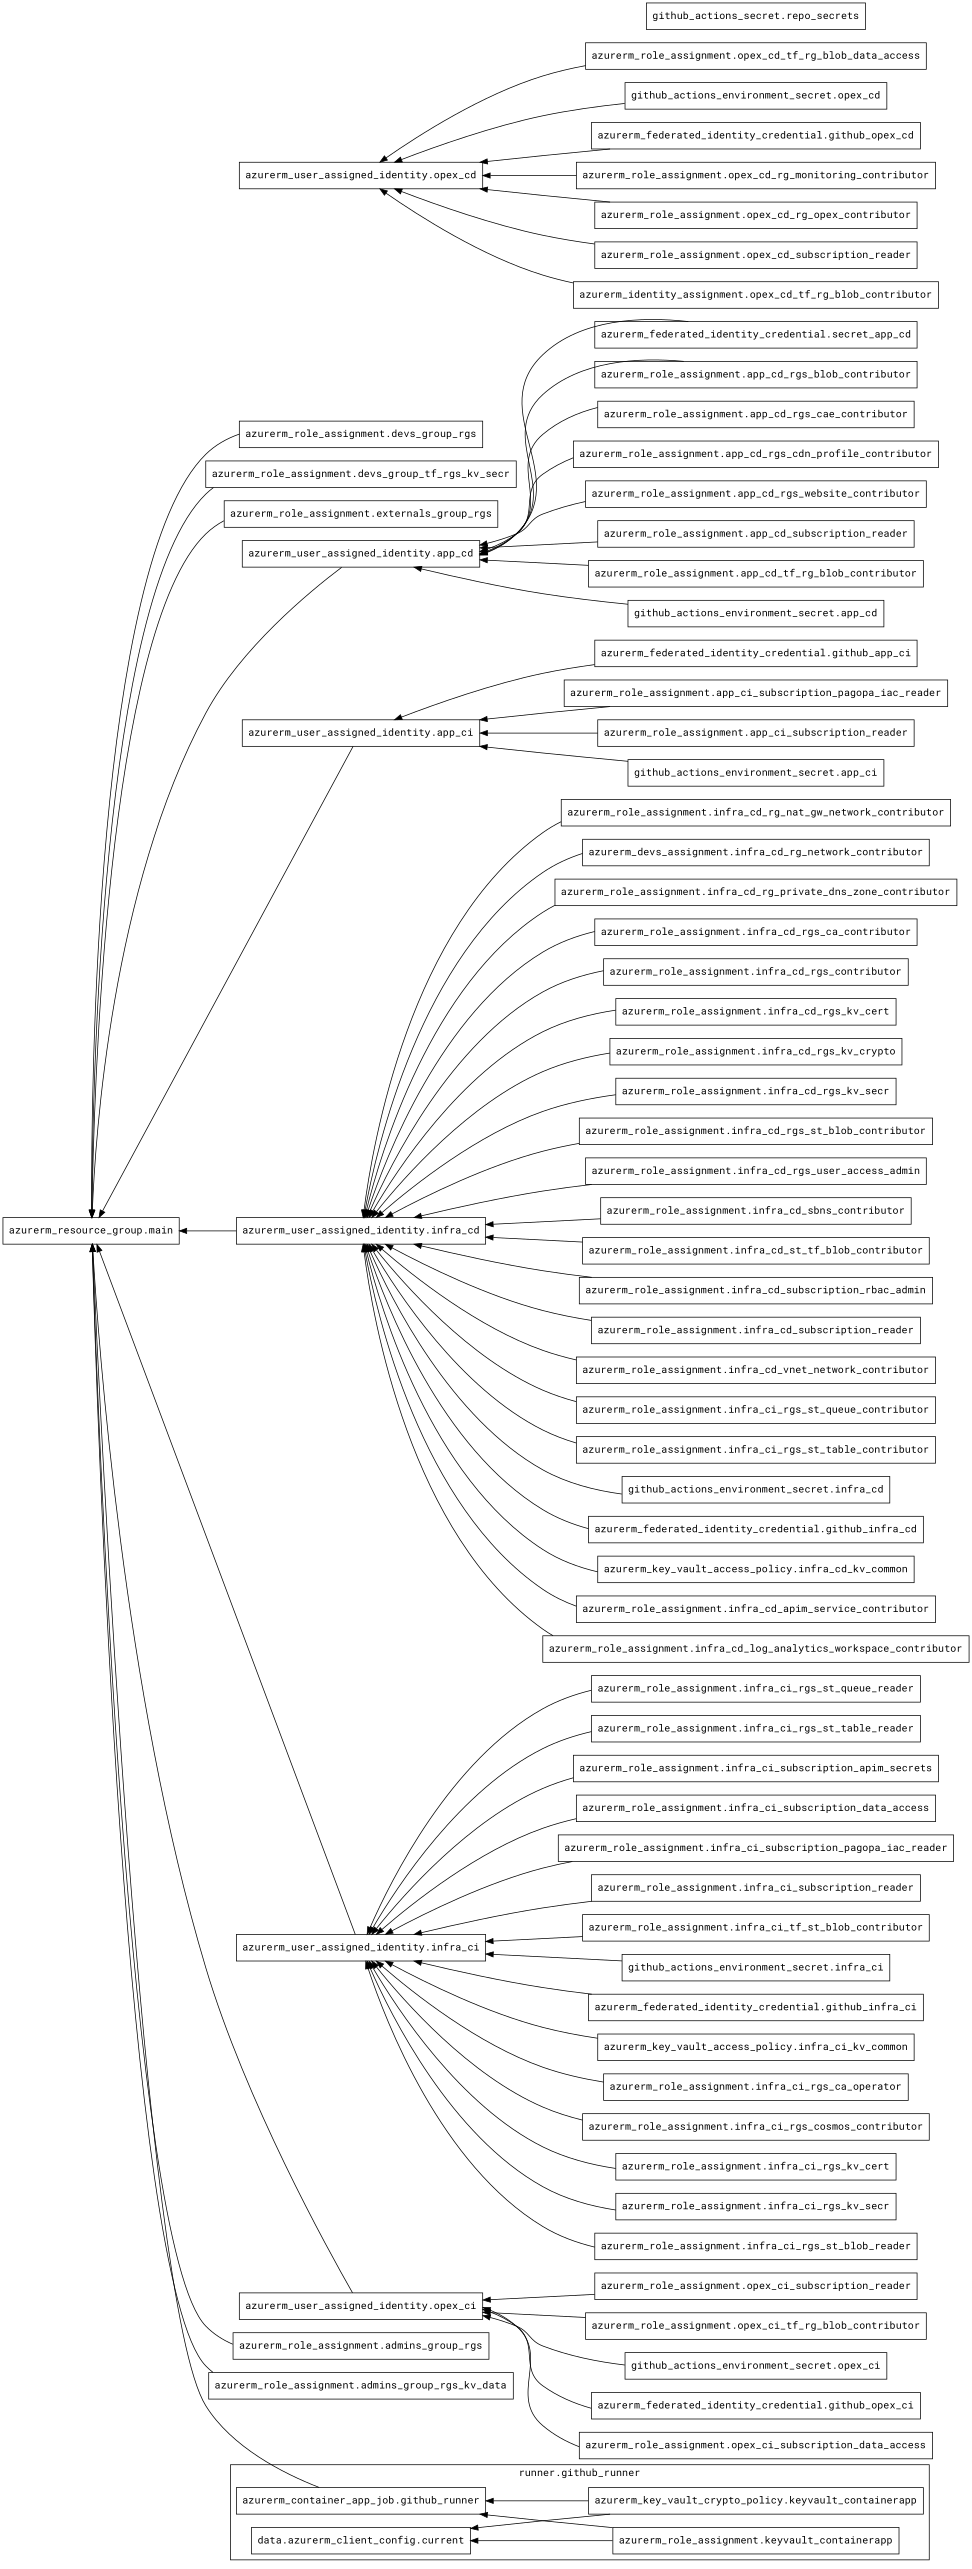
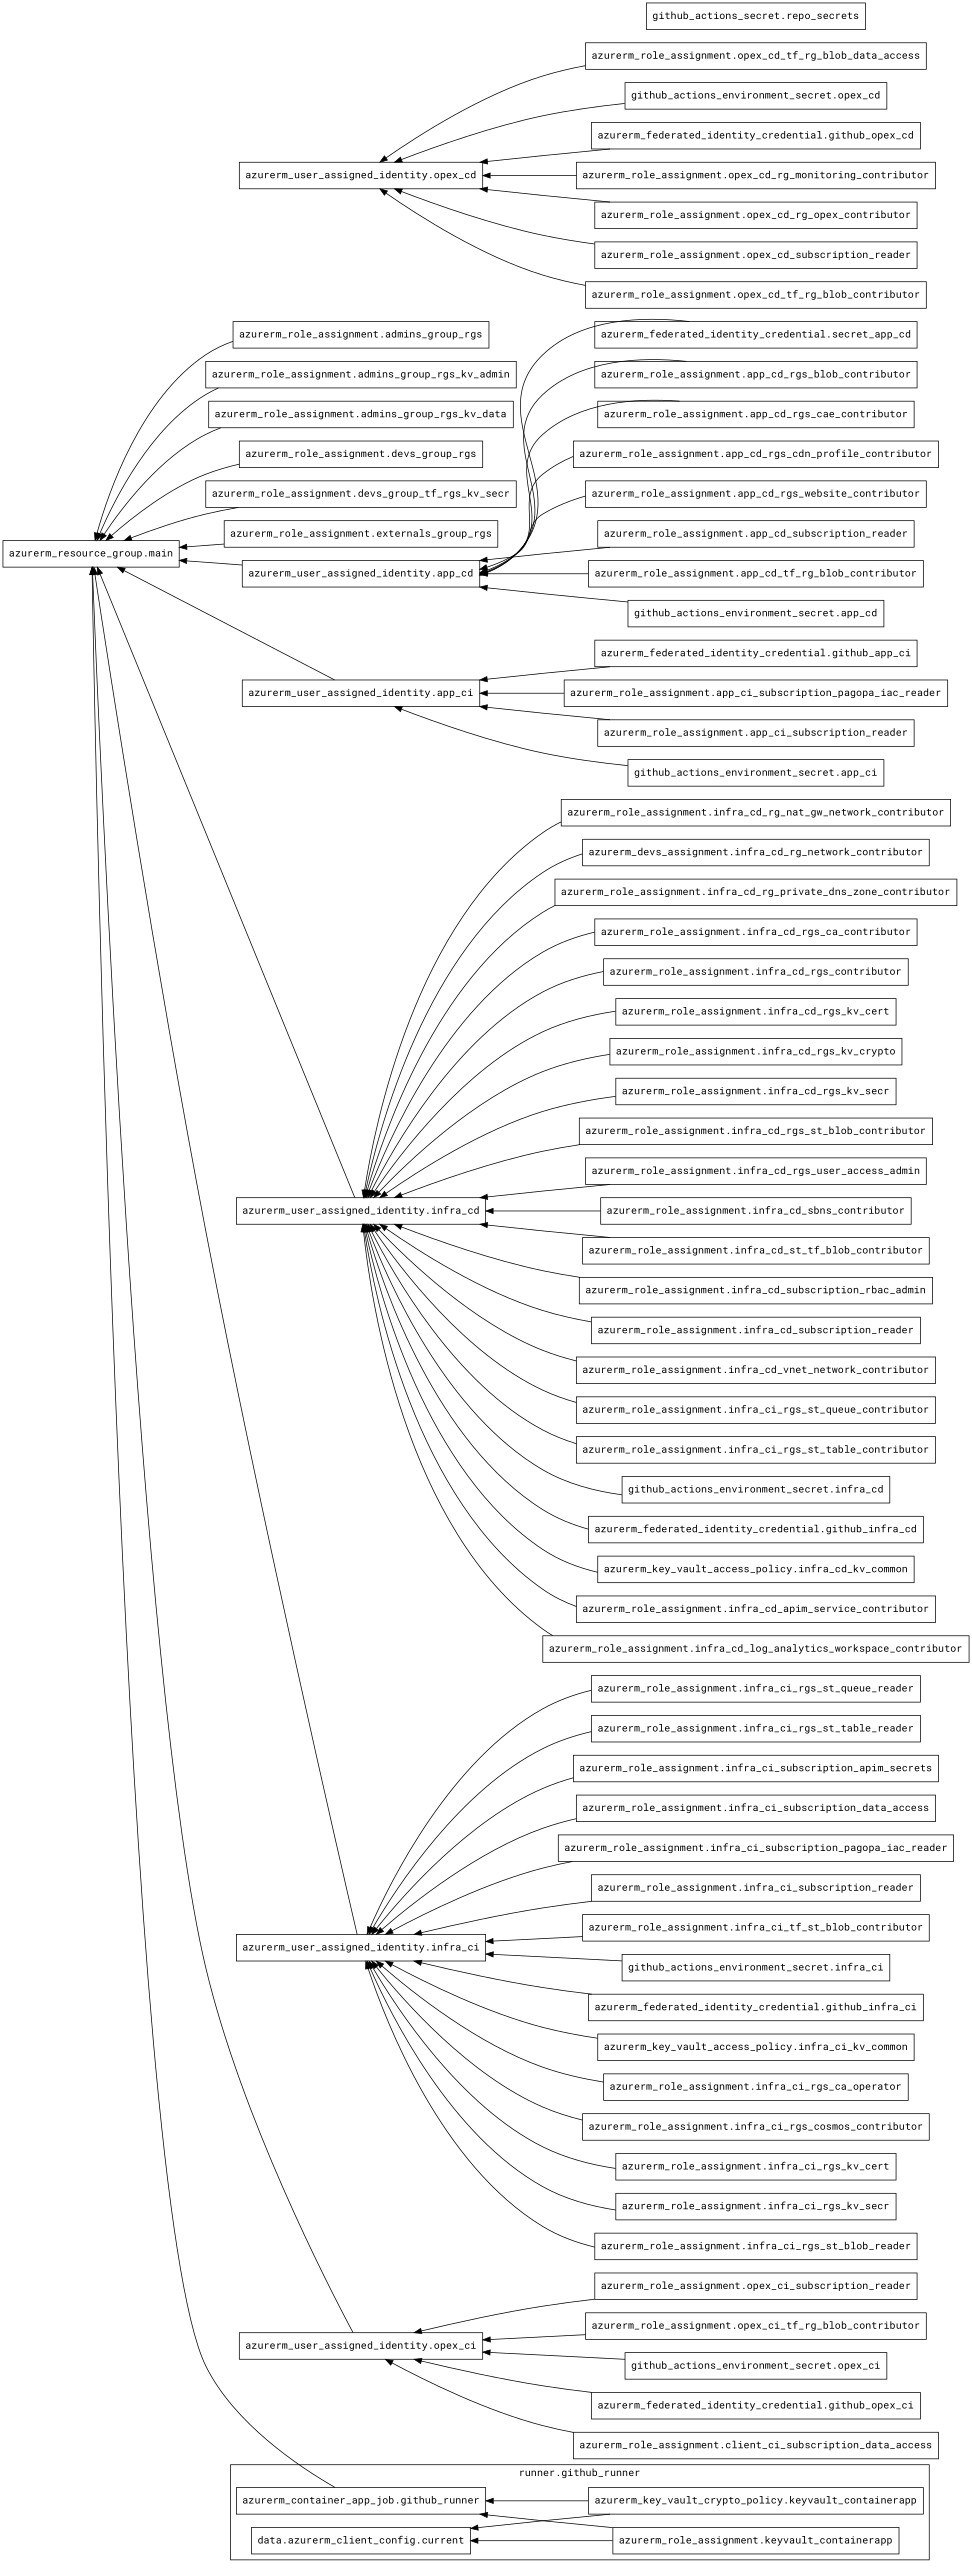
  digraph {
    fontname="Roboto Mono"
    rankdir=RL
    node [fontname="Roboto Mono" shape=rect]
    edge [fontname="Roboto Mono"]
    n1 [label="data.azurerm_client_config.current"]
    n2 [label="azurerm_container_app_job.github_runner"]
    n3 [label="azurerm_key_vault_crypto_policy.keyvault_containerapp"]
    n4 [label="azurerm_role_assignment.keyvault_containerapp"]
    n5 [label="azurerm_resource_group.main"]
    n6 [label="azurerm_federated_identity_credential.secret_app_cd"]
    n7 [label="azurerm_user_assigned_identity.app_cd"]
    n8 [label="azurerm_federated_identity_credential.github_app_ci"]
    n9 [label="azurerm_user_assigned_identity.app_ci"]
    n10 [label="azurerm_federated_identity_credential.github_infra_cd"]
    n11 [label="azurerm_user_assigned_identity.infra_cd"]
    n12 [label="azurerm_federated_identity_credential.github_infra_ci"]
    n13 [label="azurerm_user_assigned_identity.infra_ci"]
    n14 [label="azurerm_federated_identity_credential.github_opex_cd"]
    n15 [label="azurerm_user_assigned_identity.opex_cd"]
    n16 [label="azurerm_federated_identity_credential.github_opex_ci"]
    n17 [label="azurerm_user_assigned_identity.opex_ci"]
    n18 [label="azurerm_key_vault_access_policy.infra_cd_kv_common"]
    n19 [label="azurerm_key_vault_access_policy.infra_ci_kv_common"]
    n20 [label="azurerm_role_assignment.admins_group_rgs"]
+   n21 [label="azurerm_role_assignment.admins_group_rgs_kv_admin"]
    n22 [label="azurerm_role_assignment.admins_group_rgs_kv_data"]
    n23 [label="azurerm_role_assignment.app_cd_rgs_blob_contributor"]
    n24 [label="azurerm_role_assignment.app_cd_rgs_cae_contributor"]
    n25 [label="azurerm_role_assignment.app_cd_rgs_cdn_profile_contributor"]
    n26 [label="azurerm_role_assignment.app_cd_rgs_website_contributor"]
    n27 [label="azurerm_role_assignment.app_cd_subscription_reader"]
    n28 [label="azurerm_role_assignment.app_cd_tf_rg_blob_contributor"]
    n29 [label="azurerm_role_assignment.app_ci_subscription_pagopa_iac_reader"]
    n30 [label="azurerm_role_assignment.app_ci_subscription_reader"]
    n31 [label="azurerm_role_assignment.devs_group_rgs"]
    n32 [label="azurerm_role_assignment.devs_group_tf_rgs_kv_secr"]
    n33 [label="azurerm_role_assignment.externals_group_rgs"]
    n34 [label="azurerm_role_assignment.infra_cd_apim_service_contributor"]
    n35 [label="azurerm_role_assignment.infra_cd_log_analytics_workspace_contributor"]
    n36 [label="azurerm_role_assignment.infra_cd_rg_nat_gw_network_contributor"]
    n37 [label="azurerm_devs_assignment.infra_cd_rg_network_contributor"]
    n38 [label="azurerm_role_assignment.infra_cd_rg_private_dns_zone_contributor"]
    n39 [label="azurerm_role_assignment.infra_cd_rgs_ca_contributor"]
    n40 [label="azurerm_role_assignment.infra_cd_rgs_contributor"]
    n41 [label="azurerm_role_assignment.infra_cd_rgs_kv_cert"]
    n42 [label="azurerm_role_assignment.infra_cd_rgs_kv_crypto"]
    n43 [label="azurerm_role_assignment.infra_cd_rgs_kv_secr"]
    n44 [label="azurerm_role_assignment.infra_cd_rgs_st_blob_contributor"]
    n45 [label="azurerm_role_assignment.infra_cd_rgs_user_access_admin"]
    n46 [label="azurerm_role_assignment.infra_cd_sbns_contributor"]
    n47 [label="azurerm_role_assignment.infra_cd_st_tf_blob_contributor"]
    n48 [label="azurerm_role_assignment.infra_cd_subscription_rbac_admin"]
    n49 [label="azurerm_role_assignment.infra_cd_subscription_reader"]
    n50 [label="azurerm_role_assignment.infra_cd_vnet_network_contributor"]
    n51 [label="azurerm_role_assignment.infra_ci_rgs_ca_operator"]
    n52 [label="azurerm_role_assignment.infra_ci_rgs_cosmos_contributor"]
    n53 [label="azurerm_role_assignment.infra_ci_rgs_kv_cert"]
    n54 [label="azurerm_role_assignment.infra_ci_rgs_kv_secr"]
    n55 [label="azurerm_role_assignment.infra_ci_rgs_st_blob_reader"]
    n56 [label="azurerm_role_assignment.infra_ci_rgs_st_queue_contributor"]
    n57 [label="azurerm_role_assignment.infra_ci_rgs_st_queue_reader"]
    n58 [label="azurerm_role_assignment.infra_ci_rgs_st_table_contributor"]
    n59 [label="azurerm_role_assignment.infra_ci_rgs_st_table_reader"]
    n60 [label="azurerm_role_assignment.infra_ci_subscription_apim_secrets"]
    n61 [label="azurerm_role_assignment.infra_ci_subscription_data_access"]
    n62 [label="azurerm_role_assignment.infra_ci_subscription_pagopa_iac_reader"]
    n63 [label="azurerm_role_assignment.infra_ci_subscription_reader"]
    n64 [label="azurerm_role_assignment.infra_ci_tf_st_blob_contributor"]
    n65 [label="azurerm_role_assignment.opex_cd_rg_monitoring_contributor"]
    n66 [label="azurerm_role_assignment.opex_cd_rg_opex_contributor"]
    n67 [label="azurerm_role_assignment.opex_cd_subscription_reader"]
-   n68 [label="azurerm_identity_assignment.opex_cd_tf_rg_blob_contributor"]
+   n68 [label="azurerm_role_assignment.opex_cd_tf_rg_blob_contributor"]
    n69 [label="azurerm_role_assignment.opex_cd_tf_rg_blob_data_access"]
-   n70 [label="azurerm_role_assignment.opex_ci_subscription_data_access"]
+   n70 [label="azurerm_role_assignment.client_ci_subscription_data_access"]
    n71 [label="azurerm_role_assignment.opex_ci_subscription_reader"]
    n72 [label="azurerm_role_assignment.opex_ci_tf_rg_blob_contributor"]
    n73 [label="github_actions_environment_secret.app_cd"]
    n74 [label="github_actions_environment_secret.app_ci"]
    n75 [label="github_actions_environment_secret.infra_cd"]
    n76 [label="github_actions_environment_secret.infra_ci"]
    n77 [label="github_actions_environment_secret.opex_cd"]
    n78 [label="github_actions_environment_secret.opex_ci"]
    n79 [label="github_actions_secret.repo_secrets"]
    subgraph cluster_1 {
      label="runner.github_runner"
      n1
      n2
      n3
      n4
    }
    n2 -> n5
    n3 -> n1
    n3 -> n2
    n4 -> n1
    n4 -> n2
    n6 -> n7
    n7 -> n5
    n8 -> n9
    n9 -> n5
    n10 -> n11
    n11 -> n5
    n12 -> n13
    n13 -> n5
    n14 -> n15
    n16 -> n17
    n17 -> n5
    n18 -> n11
    n19 -> n13
    n20 -> n5
+   n21 -> n5
    n22 -> n5
    n23 -> n7
    n24 -> n7
    n25 -> n7
    n26 -> n7
    n27 -> n7
    n28 -> n7
    n29 -> n9
    n30 -> n9
    n31 -> n5
    n32 -> n5
    n33 -> n5
    n34 -> n11
    n35 -> n11
    n36 -> n11
    n37 -> n11
    n38 -> n11
    n39 -> n11
    n40 -> n11
    n41 -> n11
    n42 -> n11
    n43 -> n11
    n44 -> n11
    n45 -> n11
    n46 -> n11
    n47 -> n11
    n48 -> n11
    n49 -> n11
    n50 -> n11
    n51 -> n13
    n52 -> n13
    n53 -> n13
    n54 -> n13
    n55 -> n13
    n56 -> n11
    n57 -> n13
    n58 -> n11
    n59 -> n13
    n60 -> n13
    n61 -> n13
    n62 -> n13
    n63 -> n13
    n64 -> n13
    n65 -> n15
    n66 -> n15
    n67 -> n15
    n68 -> n15
    n69 -> n15
    n70 -> n17
    n71 -> n17
    n72 -> n17
    n73 -> n7
    n74 -> n9
    n75 -> n11
    n76 -> n13
    n77 -> n15
    n78 -> n17
  }
